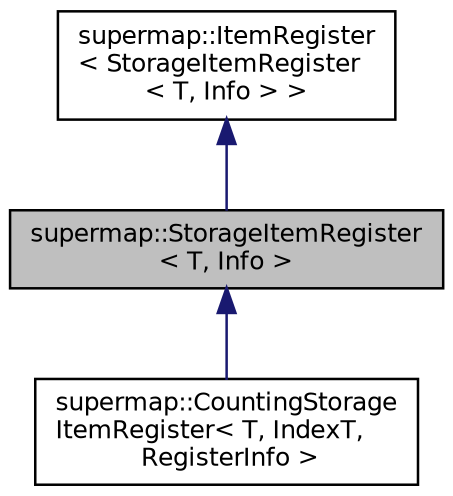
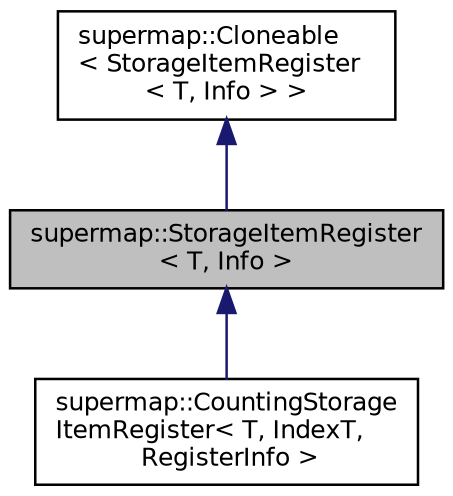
  digraph {
    node [color=black fillcolor=white fontname=Helvetica fontsize=10 shape=record style=filled]
    edge [color=midnightblue dir=back fontname=Helvetica fontsize=10 labelfontname=Helvetica labelfontsize=10 style=solid]
    n1 [fillcolor=grey75 fontcolor=black height=0.2 label="supermap::StorageItemRegister\l\< T, Info \>" width=0.4]
    n2 [height=0.2 label="supermap::CountingStorage\lItemRegister\< T, IndexT,\l RegisterInfo \>" width=0.4]
-   n3 [height=0.2 label="supermap::ItemRegister\l\< StorageItemRegister\l\< T, Info \> \>" width=0.4]
+   n3 [height=0.2 label="supermap::Cloneable\l\< StorageItemRegister\l\< T, Info \> \>" width=0.4]
    n1 -> n2
    n3 -> n1
  }
